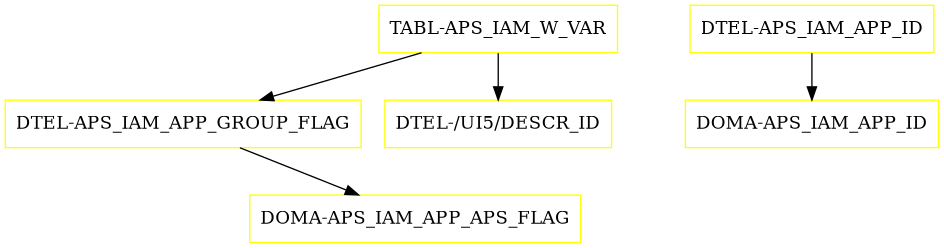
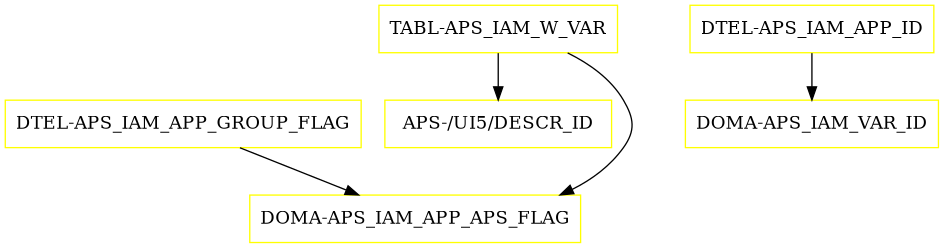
  digraph {
    node [color=yellow shape=box]
    "TABL-APS_IAM_W_VAR"
    "DTEL-APS_IAM_APP_GROUP_FLAG"
-   "DTEL-/UI5/DESCR_ID"
+   "DTEL-/UI5/DESCR_ID" [label="APS-/UI5/DESCR_ID"]
    n4 [label="DOMA-APS_IAM_APP_APS_FLAG"]
    "DTEL-APS_IAM_APP_ID"
-   "DOMA-APS_IAM_APP_ID"
-   "TABL-APS_IAM_W_VAR" -> "DTEL-APS_IAM_APP_GROUP_FLAG"
+   "DOMA-APS_IAM_APP_ID" [label="DOMA-APS_IAM_VAR_ID"]
+   "TABL-APS_IAM_W_VAR" -> n4
    "TABL-APS_IAM_W_VAR" -> "DTEL-/UI5/DESCR_ID"
    "DTEL-APS_IAM_APP_GROUP_FLAG" -> n4
    "DTEL-APS_IAM_APP_ID" -> "DOMA-APS_IAM_APP_ID"
  }
